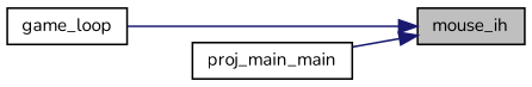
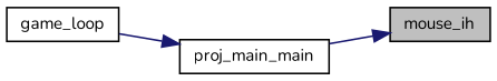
  digraph {
    fontname=Nunito
    rankdir=RL
    node [color=black fillcolor=white fontname=Nunito fontsize=10 shape=record style=filled]
    edge [color=midnightblue dir=back fontname=Nunito fontsize=10 labelfontname=Helvetica labelfontsize=10 style=solid]
    n1 [fillcolor=grey75 fontcolor=black height=0.2 label=mouse_ih width=0.4]
    n2 [height=0.2 label=game_loop width=0.4]
    n3 [height=0.2 label=proj_main_main width=0.4]
-   n1 -> n2
+   n3 -> n2
    n1 -> n3
  }
